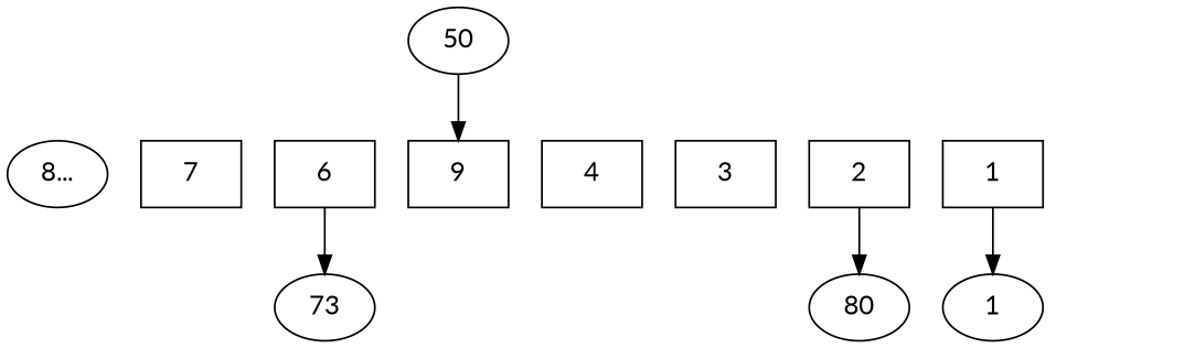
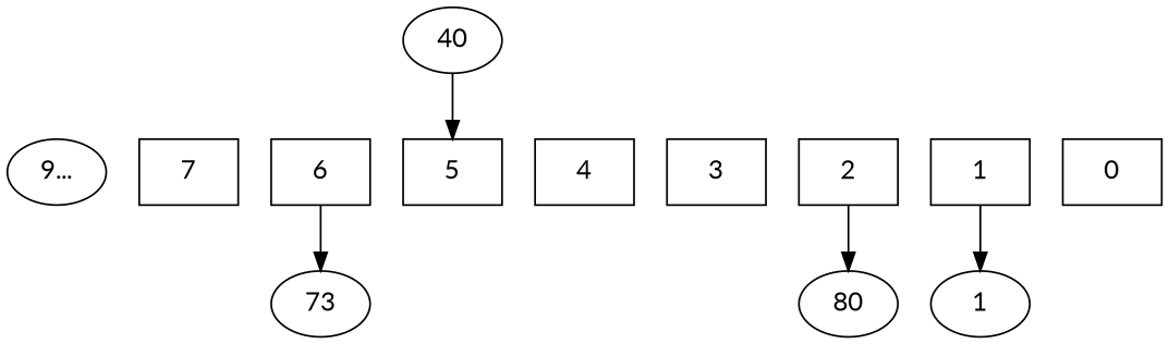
  digraph {
    fontname=Lato
    rankdir=TB
    node [fontname=Lato shape=rectangle]
    edge [fontname=Lato]
-   n1 [label="8..." shape=""]
+   n1 [label="9..." shape=""]
    7
    6
-   5 [label=9]
+   5
    4
    3
    2
    1
+   0
    n10 [label=73 shape=""]
    n11 [label=80 shape=""]
    n12 [label=1 shape=""]
-   40 [label=50 shape=""]
+   40 [shape=""]
    subgraph sub_1 {
      rank=same
      n1
      7
      6
      5
      4
      3
      2
      1
+     0
    }
    6 -> n10
    2 -> n11
    1 -> n12
    40 -> 5
  }
